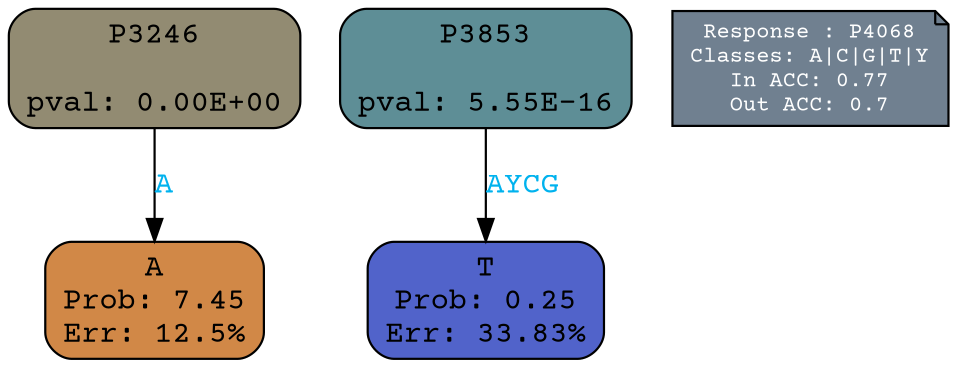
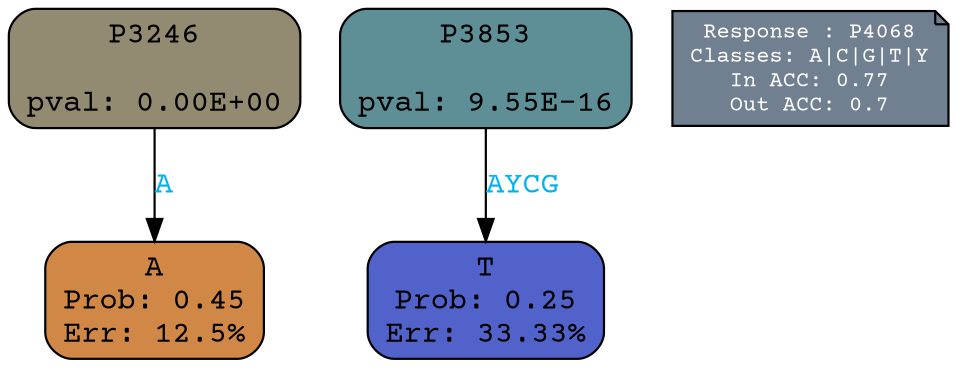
  digraph {
    fontname="Courier Prime"
    ranksep=equally
    splines=polylines
    node [color=black fontname="Courier Prime" shape=box style="filled, rounded"]
    edge [fontcolor=deepskyblue2 fontname="Courier Prime"]
-   n1 [fillcolor="#d18847" label="A\nProb: 7.45\nErr: 12.5%"]
-   n2 [fillcolor="#5163ca" label="T\nProb: 0.25\nErr: 33.83%"]
+   n1 [fillcolor="#d18847" label="A\nProb: 0.45\nErr: 12.5%"]
+   n2 [fillcolor="#5163ca" label="T\nProb: 0.25\nErr: 33.33%"]
    n3 [align=left fillcolor=slategray fontcolor=white fontsize=10 label="Response : P4068\nClasses: A|C|G|T|Y\nIn ACC: 0.77\nOut ACC: 0.7\n" shape=note style=filled]
    n4 [fillcolor="#928b72" label="P3246\n\npval: 0.00E+00"]
-   n5 [fillcolor="#5e8e96" label="P3853\n\npval: 5.55E-16"]
+   n5 [fillcolor="#5e8e96" label="P3853\n\npval: 9.55E-16"]
    subgraph sub_1 {
      rank=same
      n1
      n2
    }
    subgraph sub_2 {
      rank=same
      n3
      n4
    }
    n4 -> n1 [label=A]
    n5 -> n2 [label=AYCG]
  }
